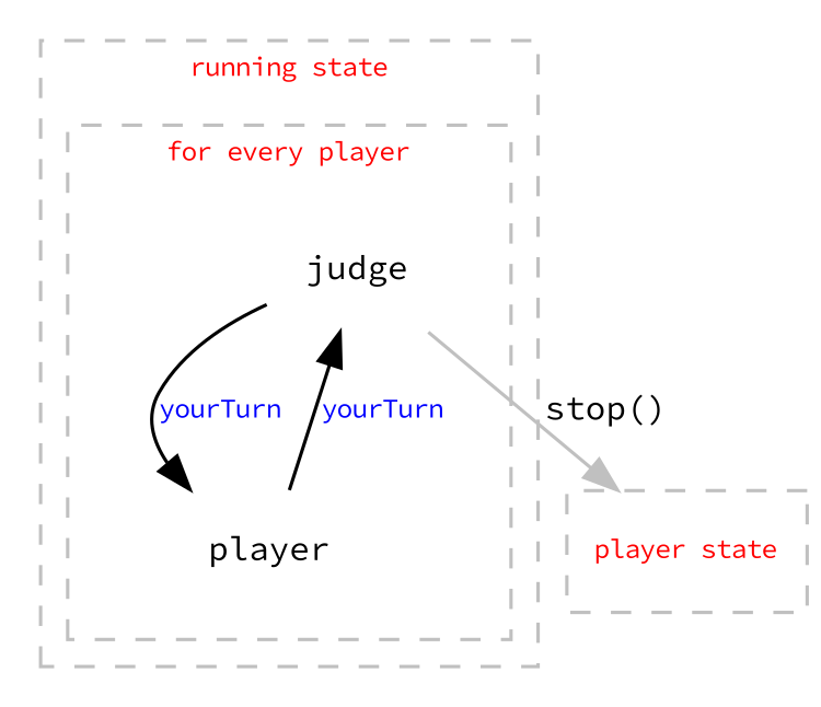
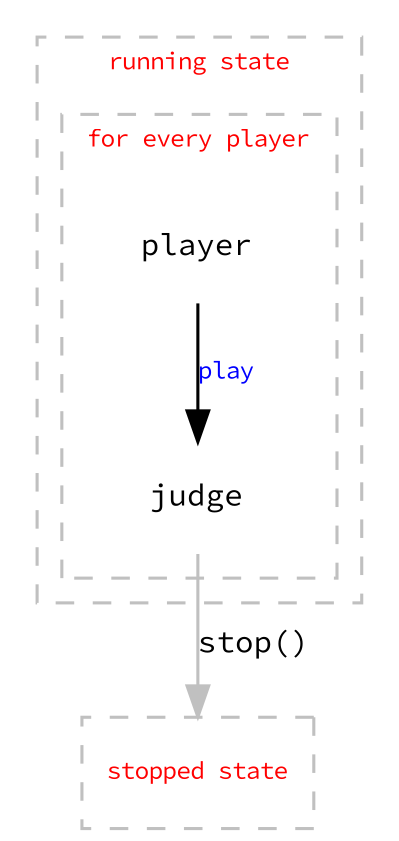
  digraph {
    fontname="Source Code Pro"
    node [fontname="Source Code Pro" fontsize=10 shape=plaintext]
    edge [fontcolor=blue fontname="Source Code Pro" fontsize=8]
    n1 [label=judge]
    n2 [label=player]
-   n3 [color=grey fontcolor=red fontsize=8 label="player state" shape=box style=dashed]
+   n3 [color=grey fontcolor=red fontsize=8 label="stopped state" shape=box style=dashed]
    subgraph cluster_1 {
      color=grey
      fontcolor=red
      fontsize=8
      label="running state"
      shape=box
      style=dashed
      subgraph cluster_2 {
        color=grey
        fontcolor=red
        fontsize=8
        label="for every player"
        shape=box
        style=dashed
        n1
        n2
      }
    }
-   n1 -> n2 [label=yourTurn]
    n1 -> n3 [color=grey fontsize=10 label="stop()" fontcolor=""]
-   n2 -> n1 [label=yourTurn]
+   n2 -> n1 [label=play]
  }
